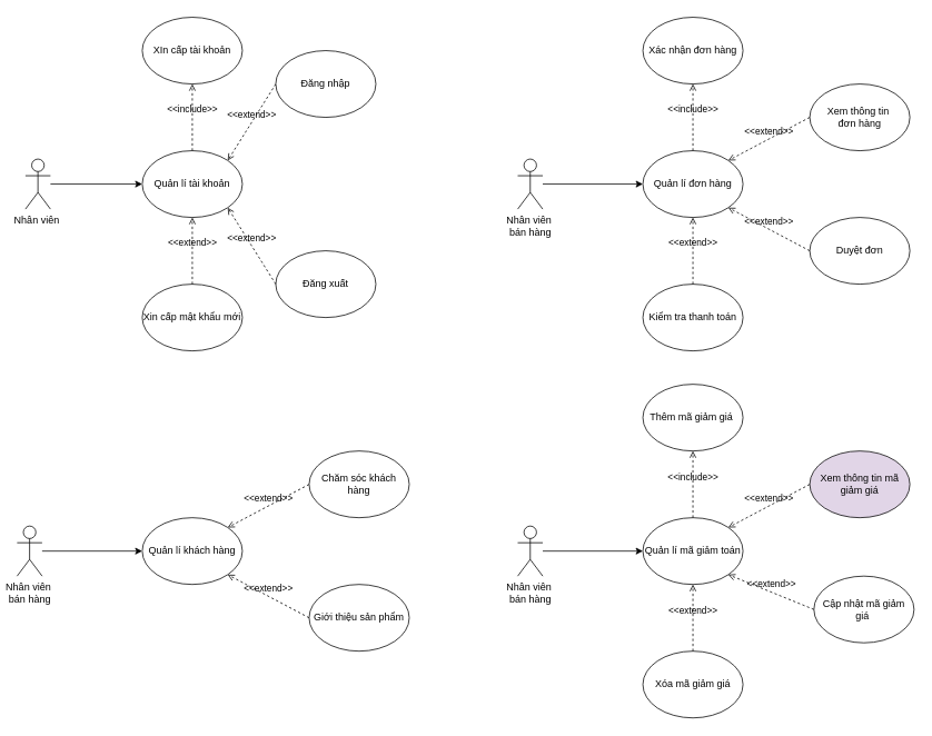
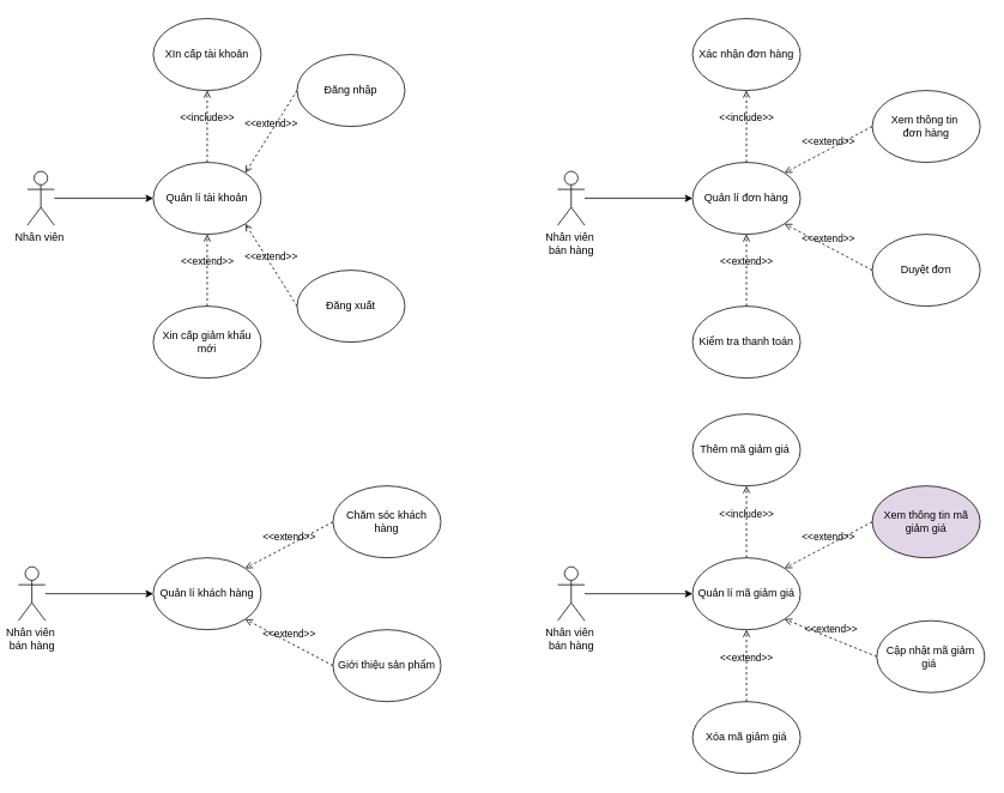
  <mxCell id="0" />
  <mxCell id="1" parent="0" />
  <mxCell id="2" style="edgeStyle=orthogonalEdgeStyle;rounded=0;orthogonalLoop=1;jettySize=auto;html=1;entryX=0;entryY=0.5;entryDx=0;entryDy=0;" edge="1" parent="1" source="3" target="4"><mxGeometry relative="1" as="geometry" /></mxCell>
  <mxCell id="3" value="Nhân viên&amp;nbsp;" style="shape=umlActor;verticalLabelPosition=bottom;verticalAlign=top;html=1;outlineConnect=0;" vertex="1" parent="1"><mxGeometry x="30" y="190" width="30" height="60" as="geometry" /></mxCell>
  <mxCell id="4" value="Quản lí tài khoản" style="ellipse;whiteSpace=wrap;html=1;" vertex="1" parent="1"><mxGeometry x="170" y="180" width="120" height="80" as="geometry" /></mxCell>
  <mxCell id="5" value="&amp;lt;&amp;lt;extend&amp;gt;&amp;gt;" style="html=1;verticalAlign=bottom;labelBackgroundColor=none;endArrow=open;endFill=0;dashed=1;rounded=0;entryX=1;entryY=0;entryDx=0;entryDy=0;exitX=0;exitY=0.5;exitDx=0;exitDy=0;" edge="1" parent="1" source="7" target="4"><mxGeometry width="160" relative="1" as="geometry"><mxPoint x="-30" y="350" as="sourcePoint" /><mxPoint x="120" y="350" as="targetPoint" /></mxGeometry></mxCell>
  <mxCell id="6" value="XIn cấp tài khoản" style="ellipse;whiteSpace=wrap;html=1;" vertex="1" parent="1"><mxGeometry x="170" y="20" width="120" height="80" as="geometry" /></mxCell>
  <mxCell id="7" value="Đăng nhập" style="ellipse;whiteSpace=wrap;html=1;" vertex="1" parent="1"><mxGeometry x="330" y="60" width="120" height="80" as="geometry" /></mxCell>
  <mxCell id="8" value="Đăng xuất" style="ellipse;whiteSpace=wrap;html=1;" vertex="1" parent="1"><mxGeometry x="330" y="300" width="120" height="80" as="geometry" /></mxCell>
- <mxCell id="9" value="Xin cấp mật khẩu mới" style="ellipse;whiteSpace=wrap;html=1;" vertex="1" parent="1"><mxGeometry x="170" y="340" width="120" height="80" as="geometry" /></mxCell>
+ <mxCell id="9" value="Xin cấp giảm khẩu mới" style="ellipse;whiteSpace=wrap;html=1;" vertex="1" parent="1"><mxGeometry x="170" y="340" width="120" height="80" as="geometry" /></mxCell>
  <mxCell id="10" value="&amp;lt;&amp;lt;extend&amp;gt;&amp;gt;" style="html=1;verticalAlign=bottom;labelBackgroundColor=none;endArrow=open;endFill=0;dashed=1;rounded=0;entryX=1;entryY=1;entryDx=0;entryDy=0;exitX=0;exitY=0.5;exitDx=0;exitDy=0;" edge="1" parent="1" source="8" target="4"><mxGeometry width="160" relative="1" as="geometry"><mxPoint x="390" y="180" as="sourcePoint" /><mxPoint x="292" y="202" as="targetPoint" /></mxGeometry></mxCell>
  <mxCell id="11" value="&amp;lt;&amp;lt;extend&amp;gt;&amp;gt;" style="html=1;verticalAlign=bottom;labelBackgroundColor=none;endArrow=open;endFill=0;dashed=1;rounded=0;entryX=0.5;entryY=1;entryDx=0;entryDy=0;exitX=0.5;exitY=0;exitDx=0;exitDy=0;" edge="1" parent="1" source="9" target="4"><mxGeometry width="160" relative="1" as="geometry"><mxPoint x="328" y="98" as="sourcePoint" /><mxPoint y="190" as="targetPoint" x="250" /></mxGeometry></mxCell>
  <mxCell id="12" value="&amp;lt;&amp;lt;include&amp;gt;&amp;gt;" style="html=1;verticalAlign=bottom;labelBackgroundColor=none;endArrow=open;endFill=0;dashed=1;rounded=0;exitX=0.5;exitY=0;exitDx=0;exitDy=0;entryX=0.5;entryY=1;entryDx=0;entryDy=0;" edge="1" parent="1" source="4" target="6"><mxGeometry width="160" relative="1" as="geometry"><mxPoint x="160" y="230" as="sourcePoint" /><mxPoint x="320" y="230" as="targetPoint" /></mxGeometry></mxCell>
  <mxCell id="13" style="edgeStyle=orthogonalEdgeStyle;rounded=0;orthogonalLoop=1;jettySize=auto;html=1;entryX=0;entryY=0.5;entryDx=0;entryDy=0;" edge="1" parent="1" source="14" target="15"><mxGeometry relative="1" as="geometry" /></mxCell>
  <mxCell id="14" value="Nhân viên&amp;nbsp;&lt;div&gt;bán hàng&lt;/div&gt;" style="shape=umlActor;verticalLabelPosition=bottom;verticalAlign=top;html=1;outlineConnect=0;" vertex="1" parent="1"><mxGeometry x="620" y="190" width="30" height="60" as="geometry" /></mxCell>
  <mxCell id="15" value="Quản lí đơn hàng" style="ellipse;whiteSpace=wrap;html=1;" vertex="1" parent="1"><mxGeometry x="770" y="180" width="120" height="80" as="geometry" /></mxCell>
  <mxCell id="16" value="Xác nhận đơn hàng" style="ellipse;whiteSpace=wrap;html=1;" vertex="1" parent="1"><mxGeometry x="770" y="20" width="120" height="80" as="geometry" /></mxCell>
  <mxCell id="17" value="Xem thông tin&amp;nbsp;&lt;div&gt;đơn hàng&lt;/div&gt;" style="ellipse;whiteSpace=wrap;html=1;" vertex="1" parent="1"><mxGeometry x="970" y="100" width="120" height="80" as="geometry" /></mxCell>
  <mxCell id="18" value="Duyệt đơn" style="ellipse;whiteSpace=wrap;html=1;" vertex="1" parent="1"><mxGeometry x="970" y="260" width="120" height="80" as="geometry" /></mxCell>
  <mxCell id="19" value="Kiểm tra thanh toán" style="ellipse;whiteSpace=wrap;html=1;" vertex="1" parent="1"><mxGeometry x="770" y="340" width="120" height="80" as="geometry" /></mxCell>
  <mxCell id="20" value="&amp;lt;&amp;lt;extend&amp;gt;&amp;gt;" style="html=1;verticalAlign=bottom;labelBackgroundColor=none;endArrow=open;endFill=0;dashed=1;rounded=0;exitX=0;exitY=0.5;exitDx=0;exitDy=0;entryX=1;entryY=0;entryDx=0;entryDy=0;" edge="1" parent="1" source="17" target="15"><mxGeometry width="160" relative="1" as="geometry"><mxPoint x="918" y="98" as="sourcePoint" /><mxPoint x="860" y="190" as="targetPoint" /></mxGeometry></mxCell>
  <mxCell id="21" value="&amp;lt;&amp;lt;extend&amp;gt;&amp;gt;" style="html=1;verticalAlign=bottom;labelBackgroundColor=none;endArrow=open;endFill=0;dashed=1;rounded=0;entryX=1;entryY=1;entryDx=0;entryDy=0;exitX=0;exitY=0.5;exitDx=0;exitDy=0;" edge="1" parent="1" source="18" target="15"><mxGeometry width="160" relative="1" as="geometry"><mxPoint x="980" y="180" as="sourcePoint" /><mxPoint x="882" y="202" as="targetPoint" /></mxGeometry></mxCell>
  <mxCell id="22" value="&amp;lt;&amp;lt;extend&amp;gt;&amp;gt;" style="html=1;verticalAlign=bottom;labelBackgroundColor=none;endArrow=open;endFill=0;dashed=1;rounded=0;entryX=0.5;entryY=1;entryDx=0;entryDy=0;exitX=0.5;exitY=0;exitDx=0;exitDy=0;" edge="1" parent="1" source="19" target="15"><mxGeometry width="160" relative="1" as="geometry"><mxPoint x="918" y="98" as="sourcePoint" /><mxPoint x="840" y="190" as="targetPoint" /></mxGeometry></mxCell>
  <mxCell id="23" value="&amp;lt;&amp;lt;include&amp;gt;&amp;gt;" style="html=1;verticalAlign=bottom;labelBackgroundColor=none;endArrow=open;endFill=0;dashed=1;rounded=0;exitX=0.5;exitY=0;exitDx=0;exitDy=0;entryX=0.5;entryY=1;entryDx=0;entryDy=0;" edge="1" parent="1" source="15" target="16"><mxGeometry width="160" relative="1" as="geometry"><mxPoint x="240" y="190" as="sourcePoint" /><mxPoint x="240" y="110" as="targetPoint" /></mxGeometry></mxCell>
  <mxCell id="24" style="edgeStyle=orthogonalEdgeStyle;rounded=0;orthogonalLoop=1;jettySize=auto;html=1;entryX=0;entryY=0.5;entryDx=0;entryDy=0;" edge="1" parent="1" source="25" target="26"><mxGeometry relative="1" as="geometry" /></mxCell>
  <mxCell id="25" value="Nhân viên&amp;nbsp;&lt;div&gt;bán hàng&lt;/div&gt;" style="shape=umlActor;verticalLabelPosition=bottom;verticalAlign=top;html=1;outlineConnect=0;" vertex="1" parent="1"><mxGeometry x="20" y="630" width="30" height="60" as="geometry" /></mxCell>
  <mxCell id="26" value="Quản lí khách hàng" style="ellipse;whiteSpace=wrap;html=1;" vertex="1" parent="1"><mxGeometry x="170" y="620" width="120" height="80" as="geometry" /></mxCell>
  <mxCell id="27" value="Chăm sóc khách hàng" style="ellipse;whiteSpace=wrap;html=1;" vertex="1" parent="1"><mxGeometry x="370" y="540" width="120" height="80" as="geometry" /></mxCell>
  <mxCell id="28" value="Giới thiệu sản phẩm" style="ellipse;whiteSpace=wrap;html=1;" vertex="1" parent="1"><mxGeometry x="370" y="700" width="120" height="80" as="geometry" /></mxCell>
  <mxCell id="29" value="&amp;lt;&amp;lt;extend&amp;gt;&amp;gt;" style="html=1;verticalAlign=bottom;labelBackgroundColor=none;endArrow=open;endFill=0;dashed=1;rounded=0;exitX=0;exitY=0.5;exitDx=0;exitDy=0;entryX=1;entryY=0;entryDx=0;entryDy=0;" edge="1" parent="1" source="27" target="26"><mxGeometry width="160" relative="1" as="geometry"><mxPoint x="318" y="538" as="sourcePoint" /><mxPoint x="260" y="630" as="targetPoint" /></mxGeometry></mxCell>
  <mxCell id="30" value="&amp;lt;&amp;lt;extend&amp;gt;&amp;gt;" style="html=1;verticalAlign=bottom;labelBackgroundColor=none;endArrow=open;endFill=0;dashed=1;rounded=0;entryX=1;entryY=1;entryDx=0;entryDy=0;exitX=0;exitY=0.5;exitDx=0;exitDy=0;" edge="1" parent="1" source="28" target="26"><mxGeometry width="160" relative="1" as="geometry"><mxPoint x="380" y="620" as="sourcePoint" /><mxPoint x="282" y="642" as="targetPoint" /></mxGeometry></mxCell>
  <mxCell id="31" style="edgeStyle=orthogonalEdgeStyle;rounded=0;orthogonalLoop=1;jettySize=auto;html=1;entryX=0;entryY=0.5;entryDx=0;entryDy=0;" edge="1" parent="1" source="32" target="33"><mxGeometry relative="1" as="geometry" /></mxCell>
  <mxCell id="32" value="Nhân viên&amp;nbsp;&lt;div&gt;bán hàng&lt;/div&gt;" style="shape=umlActor;verticalLabelPosition=bottom;verticalAlign=top;html=1;outlineConnect=0;" vertex="1" parent="1"><mxGeometry x="620" y="630" width="30" height="60" as="geometry" /></mxCell>
- <mxCell id="33" value="Quản lí mã giảm toán" style="ellipse;whiteSpace=wrap;html=1;" vertex="1" parent="1"><mxGeometry x="770" y="620" width="120" height="80" as="geometry" /></mxCell>
+ <mxCell id="33" value="Quản lí mã giảm giá" style="ellipse;whiteSpace=wrap;html=1;" vertex="1" parent="1"><mxGeometry x="770" y="620" width="120" height="80" as="geometry" /></mxCell>
  <mxCell id="34" value="Thêm mã giảm giá&amp;nbsp;" style="ellipse;whiteSpace=wrap;html=1;" vertex="1" parent="1"><mxGeometry x="770" y="460" width="120" height="80" as="geometry" /></mxCell>
  <mxCell id="35" value="Xem thông tin mã giảm giá" style="ellipse;whiteSpace=wrap;html=1;fillColor=#e1d5e7;" vertex="1" parent="1"><mxGeometry x="970" y="540" width="120" height="80" as="geometry" /></mxCell>
  <mxCell id="36" value="Cập nhật mã giảm giá&amp;nbsp;" style="ellipse;whiteSpace=wrap;html=1;" vertex="1" parent="1"><mxGeometry x="975" y="690" width="120" height="80" as="geometry" /></mxCell>
  <mxCell id="37" value="Xóa mã giảm giá" style="ellipse;whiteSpace=wrap;html=1;" vertex="1" parent="1"><mxGeometry x="770" y="780" width="120" height="80" as="geometry" /></mxCell>
  <mxCell id="38" value="&amp;lt;&amp;lt;extend&amp;gt;&amp;gt;" style="html=1;verticalAlign=bottom;labelBackgroundColor=none;endArrow=open;endFill=0;dashed=1;rounded=0;exitX=0;exitY=0.5;exitDx=0;exitDy=0;entryX=1;entryY=0;entryDx=0;entryDy=0;" edge="1" parent="1" source="35" target="33"><mxGeometry width="160" relative="1" as="geometry"><mxPoint x="918" y="538" as="sourcePoint" /><mxPoint x="860" y="630" as="targetPoint" /></mxGeometry></mxCell>
  <mxCell id="39" value="&amp;lt;&amp;lt;extend&amp;gt;&amp;gt;" style="html=1;verticalAlign=bottom;labelBackgroundColor=none;endArrow=open;endFill=0;dashed=1;rounded=0;entryX=1;entryY=1;entryDx=0;entryDy=0;exitX=0;exitY=0.5;exitDx=0;exitDy=0;" edge="1" parent="1" source="36" target="33"><mxGeometry width="160" relative="1" as="geometry"><mxPoint x="980" y="620" as="sourcePoint" /><mxPoint x="882" y="642" as="targetPoint" /></mxGeometry></mxCell>
  <mxCell id="40" value="&amp;lt;&amp;lt;extend&amp;gt;&amp;gt;" style="html=1;verticalAlign=bottom;labelBackgroundColor=none;endArrow=open;endFill=0;dashed=1;rounded=0;entryX=0.5;entryY=1;entryDx=0;entryDy=0;exitX=0.5;exitY=0;exitDx=0;exitDy=0;" edge="1" parent="1" source="37" target="33"><mxGeometry width="160" relative="1" as="geometry"><mxPoint x="918" y="538" as="sourcePoint" /><mxPoint x="840" y="630" as="targetPoint" /></mxGeometry></mxCell>
  <mxCell id="41" value="&amp;lt;&amp;lt;include&amp;gt;&amp;gt;" style="html=1;verticalAlign=bottom;labelBackgroundColor=none;endArrow=open;endFill=0;dashed=1;rounded=0;exitX=0.5;exitY=0;exitDx=0;exitDy=0;entryX=0.5;entryY=1;entryDx=0;entryDy=0;" edge="1" parent="1" source="33" target="34"><mxGeometry width="160" relative="1" as="geometry"><mxPoint x="240" y="630" as="sourcePoint" /><mxPoint x="240" y="550" as="targetPoint" /></mxGeometry></mxCell>
